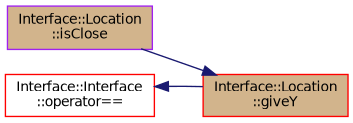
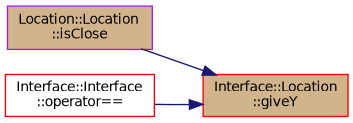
  digraph {
    rankdir=RL
    node [color=red fillcolor=tan fontname=Helvetica fontsize=10 shape=record style=filled]
    edge [color=midnightblue dir=back fontname=Helvetica fontsize=10 labelfontname=Helvetica labelfontsize=10 style=solid]
    n1 [fontcolor=black height=0.2 label="Interface::Location\l::giveY" width=0.4]
-   n2 [color=purple height=0.2 label="Interface::Location\l::isClose" width=0.4]
+   n2 [color=purple height=0.2 label="Location::Location\l::isClose" width=0.4]
    n3 [fillcolor=white height=0.2 label="Interface::Interface\l::operator==" width=0.4]
    n1 -> n2
-   n3 -> n1
+   n1 -> n3
  }
